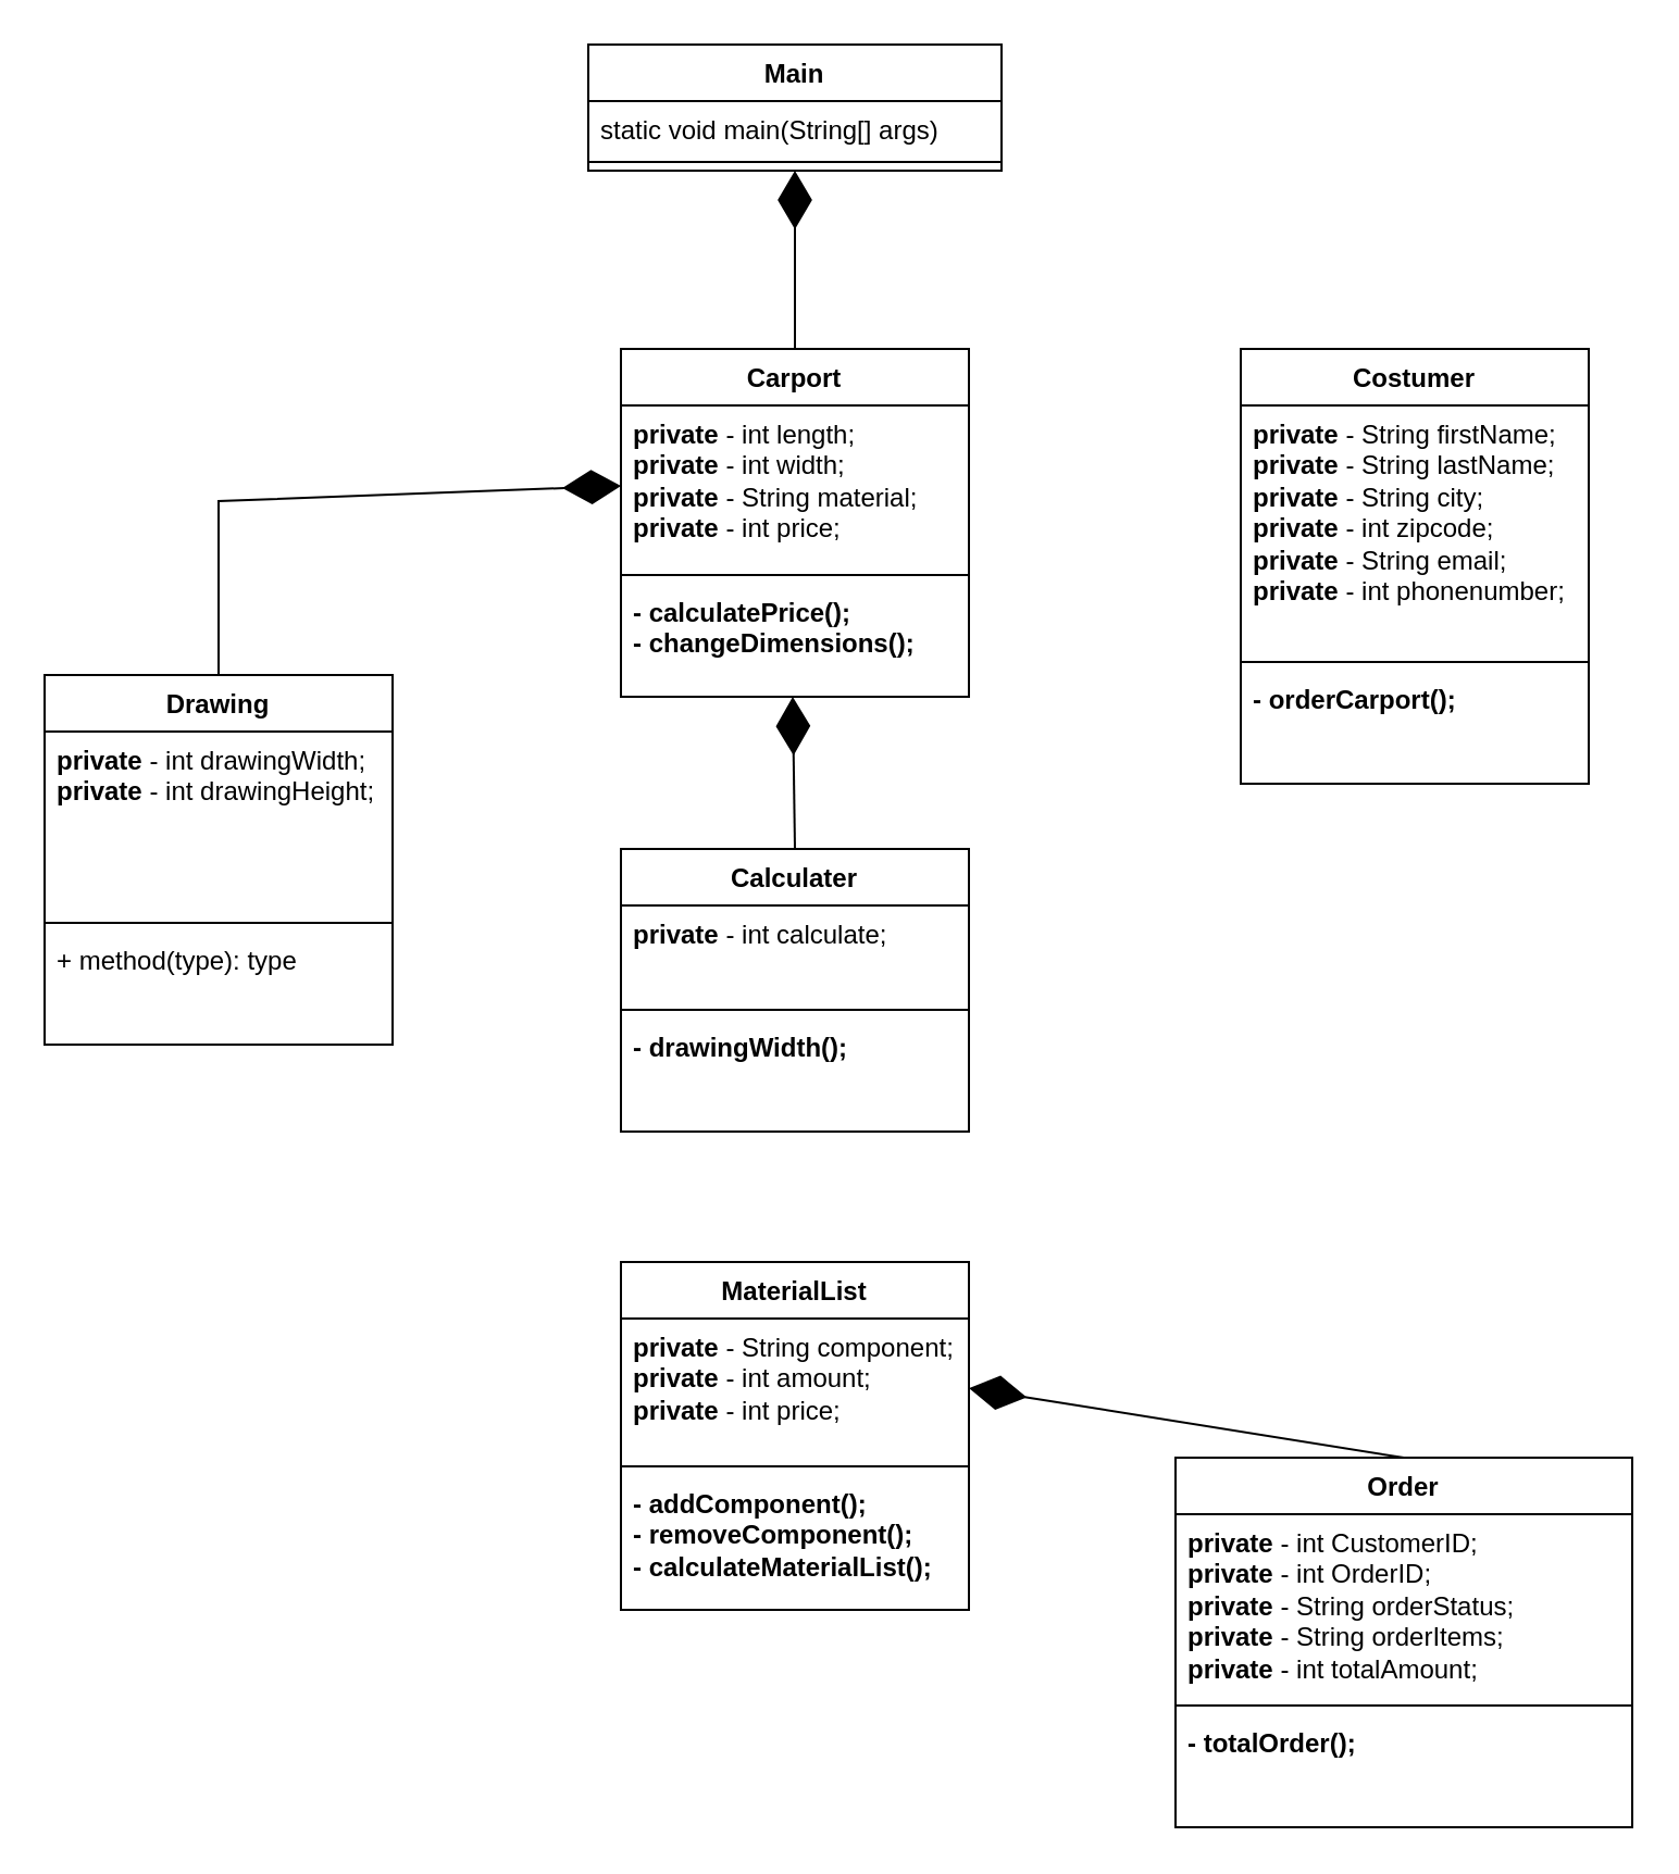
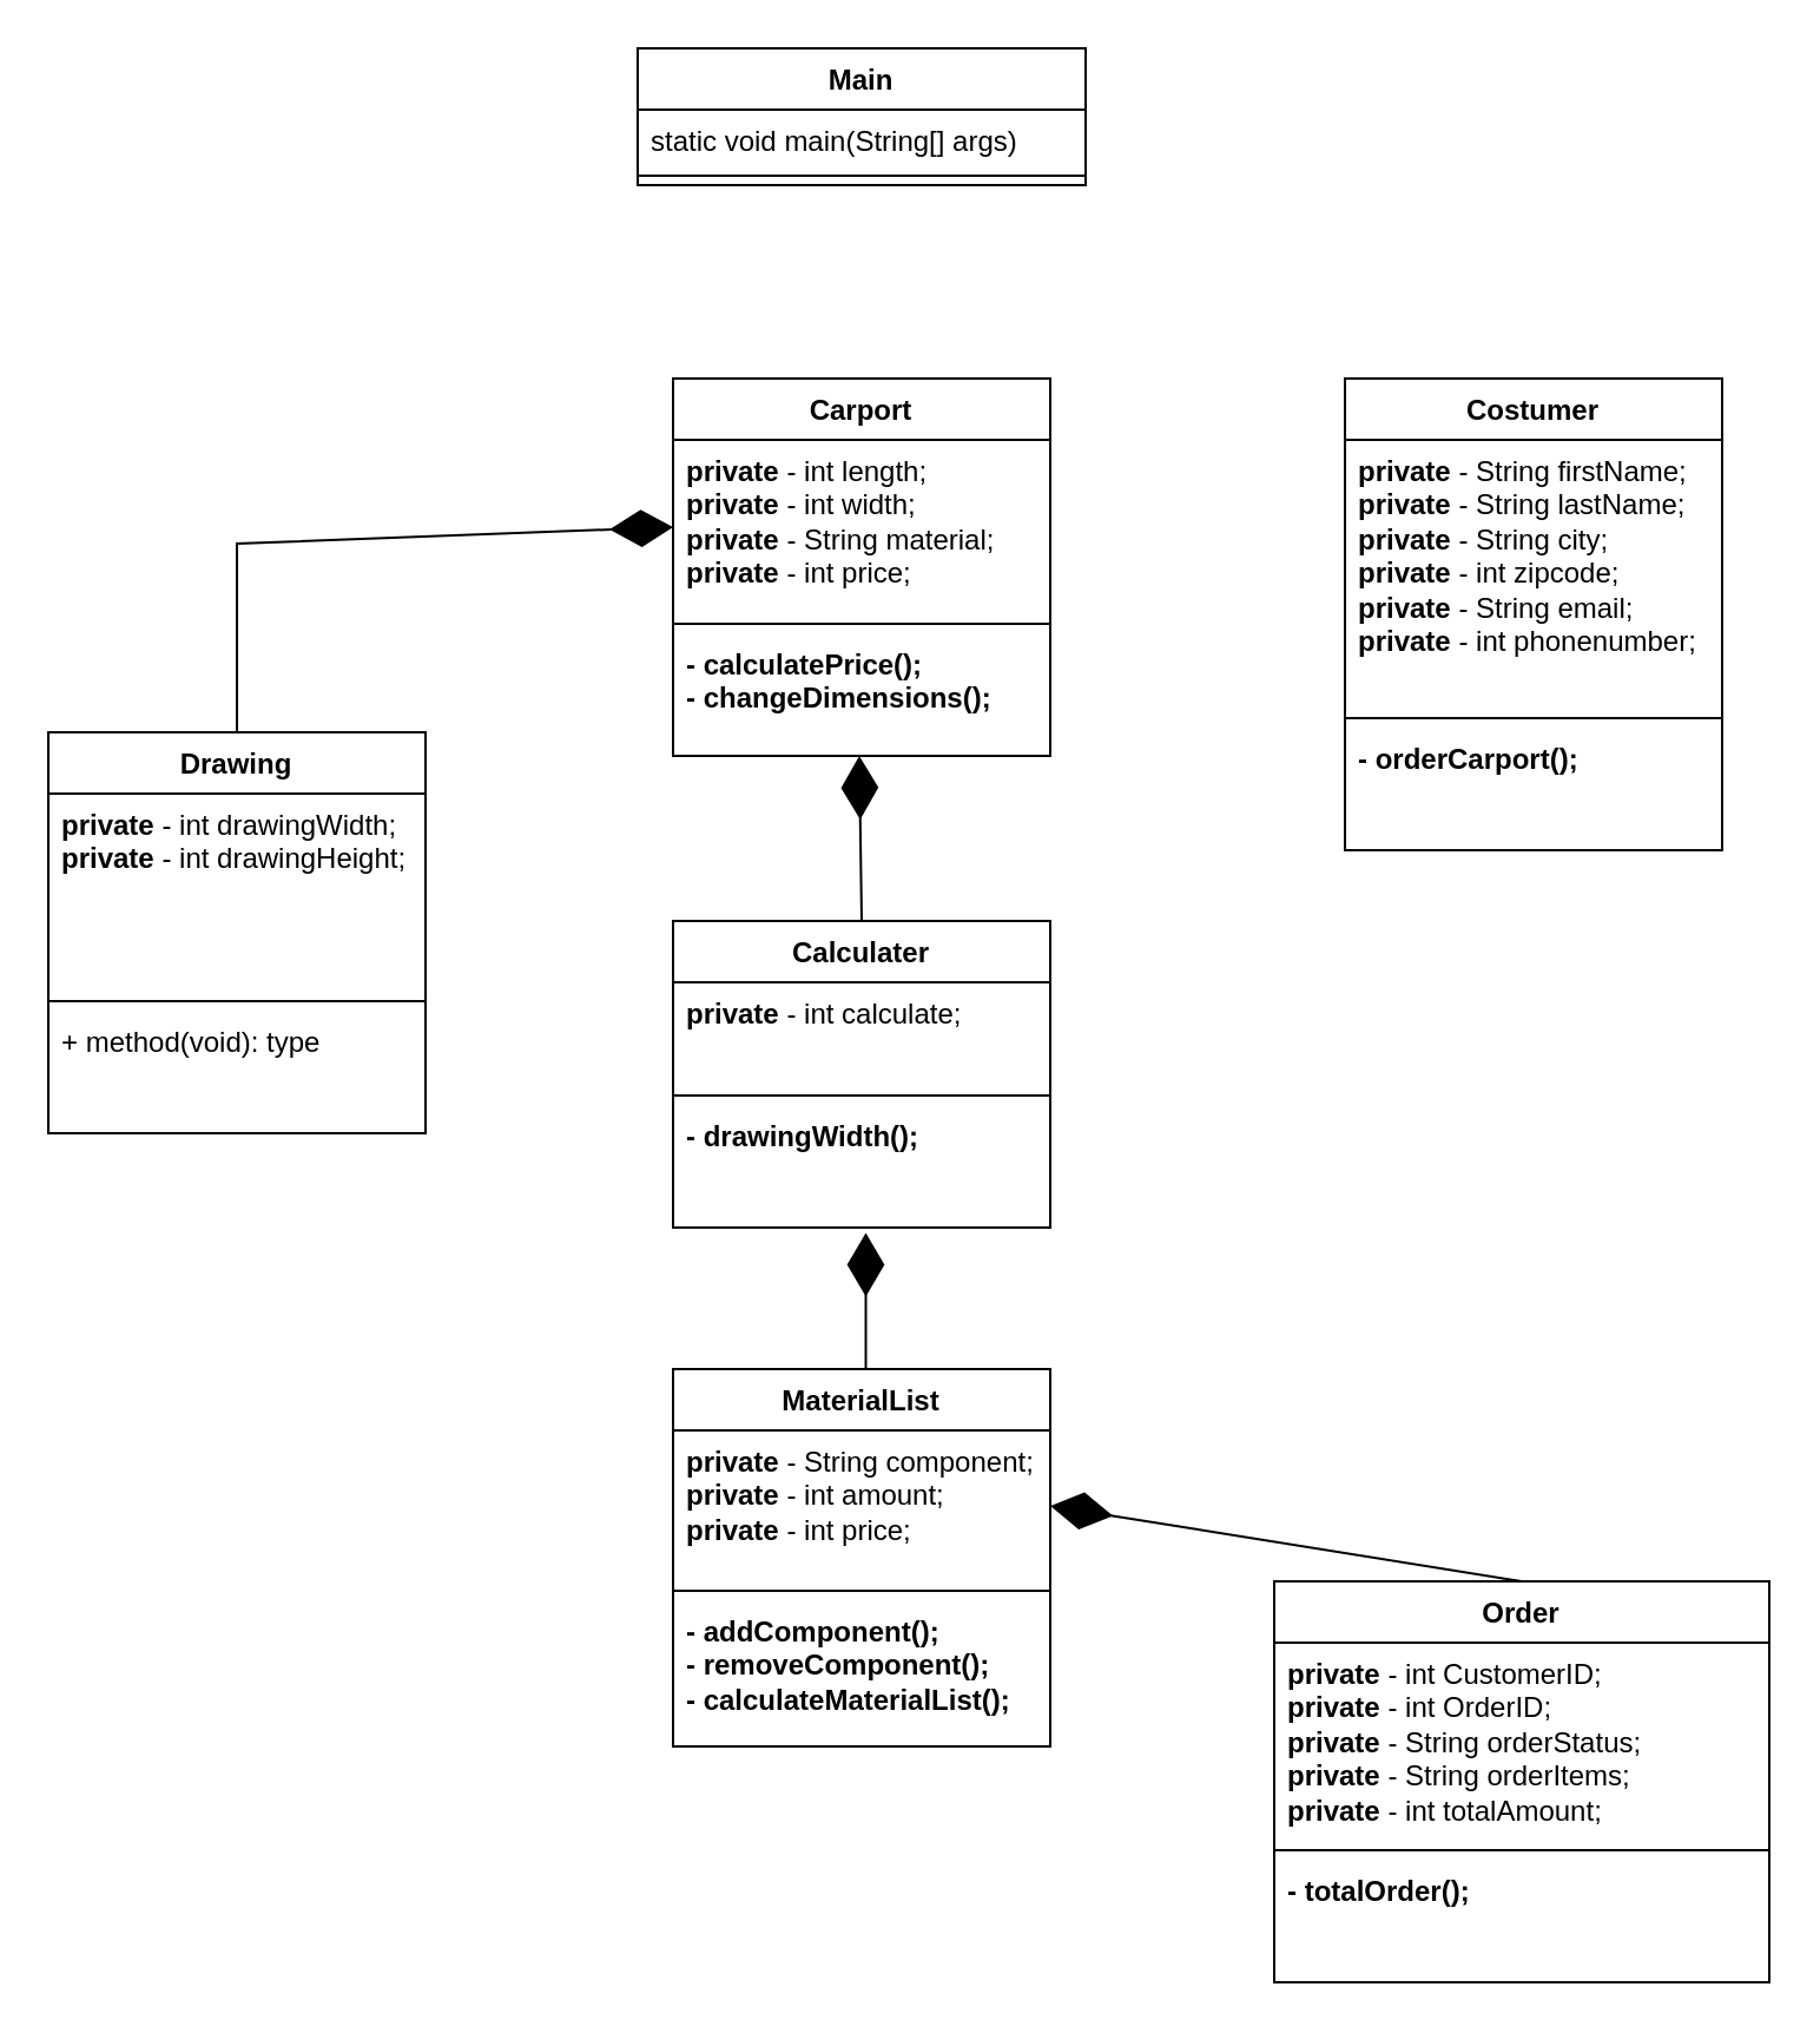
  <mxCell id="0" />
  <mxCell id="1" parent="0" />
  <mxCell id="2" value="Carport" style="swimlane;fontStyle=1;align=center;verticalAlign=top;childLayout=stackLayout;horizontal=1;startSize=26;horizontalStack=0;resizeParent=1;resizeParentMax=0;resizeLast=0;collapsible=1;marginBottom=0;whiteSpace=wrap;html=1;" vertex="1" parent="1"><mxGeometry x="285" y="160" width="160" height="160" as="geometry" /></mxCell>
  <mxCell id="3" value="&lt;div&gt;&lt;b&gt;private&lt;/b&gt; - int length;&lt;/div&gt;&lt;div&gt;&lt;div&gt;&lt;b&gt;private&lt;/b&gt; - int width;&lt;/div&gt;&lt;div&gt;&lt;div&gt;&lt;b&gt;private&lt;/b&gt; - String material;&lt;br&gt;&lt;/div&gt;&lt;div&gt;&lt;div&gt;&lt;b&gt;private&lt;/b&gt; - int price;&lt;/div&gt;&lt;div&gt;&lt;br&gt;&lt;/div&gt;&lt;/div&gt;&lt;/div&gt;&lt;/div&gt;&lt;div&gt;&lt;br&gt;&lt;/div&gt;" style="text;strokeColor=none;fillColor=none;align=left;verticalAlign=top;spacingLeft=4;spacingRight=4;overflow=hidden;rotatable=0;points=[[0,0.5],[1,0.5]];portConstraint=eastwest;whiteSpace=wrap;html=1;" vertex="1" parent="2"><mxGeometry y="26" width="160" height="74" as="geometry" /></mxCell>
  <mxCell id="4" value="" style="line;strokeWidth=1;fillColor=none;align=left;verticalAlign=middle;spacingTop=-1;spacingLeft=3;spacingRight=3;rotatable=0;labelPosition=right;points=[];portConstraint=eastwest;strokeColor=inherit;" vertex="1" parent="2"><mxGeometry y="100" width="160" height="8" as="geometry" /></mxCell>
  <mxCell id="5" value="&lt;div&gt;&lt;b&gt;- calculatePrice();&lt;/b&gt;&lt;/div&gt;&lt;div&gt;&lt;b&gt;- changeDimensions();&lt;br&gt;&lt;/b&gt;&lt;/div&gt;" style="text;strokeColor=none;fillColor=none;align=left;verticalAlign=top;spacingLeft=4;spacingRight=4;overflow=hidden;rotatable=0;points=[[0,0.5],[1,0.5]];portConstraint=eastwest;whiteSpace=wrap;html=1;" vertex="1" parent="2"><mxGeometry y="108" width="160" height="52" as="geometry" /></mxCell>
  <mxCell id="6" value="Costumer" style="swimlane;fontStyle=1;align=center;verticalAlign=top;childLayout=stackLayout;horizontal=1;startSize=26;horizontalStack=0;resizeParent=1;resizeParentMax=0;resizeLast=0;collapsible=1;marginBottom=0;whiteSpace=wrap;html=1;" vertex="1" parent="1"><mxGeometry x="570" y="160" width="160" height="200" as="geometry" /></mxCell>
  <mxCell id="7" value="&lt;div&gt;&lt;b&gt;private&lt;/b&gt; - String firstName;&lt;/div&gt;&lt;div&gt;&lt;div&gt;&lt;b&gt;private&lt;/b&gt; - String lastName;&lt;/div&gt;&lt;div&gt;&lt;div&gt;&lt;b&gt;private&lt;/b&gt; - String city;&lt;/div&gt;&lt;div&gt;&lt;b&gt;private&lt;/b&gt; - int zipcode;&lt;/div&gt;&lt;div&gt;&lt;div&gt;&lt;b&gt;private&lt;/b&gt; - String email;&lt;/div&gt;&lt;div&gt;&lt;b&gt;private&lt;/b&gt; - int phonenumber;&lt;br&gt;&lt;/div&gt;&lt;div&gt;&lt;br&gt;&lt;/div&gt;&lt;/div&gt;&lt;/div&gt;&lt;/div&gt;&lt;div&gt;&lt;br&gt;&lt;/div&gt;" style="text;strokeColor=none;fillColor=none;align=left;verticalAlign=top;spacingLeft=4;spacingRight=4;overflow=hidden;rotatable=0;points=[[0,0.5],[1,0.5]];portConstraint=eastwest;whiteSpace=wrap;html=1;" vertex="1" parent="6"><mxGeometry y="26" width="160" height="114" as="geometry" /></mxCell>
  <mxCell id="8" value="" style="line;strokeWidth=1;fillColor=none;align=left;verticalAlign=middle;spacingTop=-1;spacingLeft=3;spacingRight=3;rotatable=0;labelPosition=right;points=[];portConstraint=eastwest;strokeColor=inherit;" vertex="1" parent="6"><mxGeometry y="140" width="160" height="8" as="geometry" /></mxCell>
  <mxCell id="9" value="&lt;b&gt;- orderCarport();&lt;/b&gt;" style="text;strokeColor=none;fillColor=none;align=left;verticalAlign=top;spacingLeft=4;spacingRight=4;overflow=hidden;rotatable=0;points=[[0,0.5],[1,0.5]];portConstraint=eastwest;whiteSpace=wrap;html=1;" vertex="1" parent="6"><mxGeometry y="148" width="160" height="52" as="geometry" /></mxCell>
  <mxCell id="10" value="MaterialList" style="swimlane;fontStyle=1;align=center;verticalAlign=top;childLayout=stackLayout;horizontal=1;startSize=26;horizontalStack=0;resizeParent=1;resizeParentMax=0;resizeLast=0;collapsible=1;marginBottom=0;whiteSpace=wrap;html=1;" vertex="1" parent="1"><mxGeometry x="285" y="580" width="160" height="160" as="geometry" /></mxCell>
  <mxCell id="11" value="&lt;div&gt;&lt;b&gt;private&lt;/b&gt; - String component;&lt;/div&gt;&lt;div&gt;&lt;div&gt;&lt;b&gt;private&lt;/b&gt; - int amount;&lt;/div&gt;&lt;div&gt;&lt;div&gt;&lt;b&gt;private&lt;/b&gt; - int price;&lt;div&gt;&lt;br&gt;&lt;/div&gt;&lt;/div&gt;&lt;/div&gt;&lt;/div&gt;&lt;div&gt;&lt;br&gt;&lt;/div&gt;" style="text;strokeColor=none;fillColor=none;align=left;verticalAlign=top;spacingLeft=4;spacingRight=4;overflow=hidden;rotatable=0;points=[[0,0.5],[1,0.5]];portConstraint=eastwest;whiteSpace=wrap;html=1;" vertex="1" parent="10"><mxGeometry y="26" width="160" height="64" as="geometry" /></mxCell>
  <mxCell id="12" value="" style="line;strokeWidth=1;fillColor=none;align=left;verticalAlign=middle;spacingTop=-1;spacingLeft=3;spacingRight=3;rotatable=0;labelPosition=right;points=[];portConstraint=eastwest;strokeColor=inherit;" vertex="1" parent="10"><mxGeometry y="90" width="160" height="8" as="geometry" /></mxCell>
  <mxCell id="13" value="&lt;div&gt;&lt;b&gt;- addComponent();&lt;/b&gt;&lt;/div&gt;&lt;div&gt;&lt;b&gt;- removeComponent();&lt;/b&gt;&lt;/div&gt;&lt;div&gt;&lt;b&gt;- calculateMaterialList();&lt;br&gt;&lt;/b&gt;&lt;/div&gt;&lt;div&gt;&lt;b&gt;&lt;br&gt;&lt;br&gt;&lt;/b&gt;&lt;/div&gt;" style="text;strokeColor=none;fillColor=none;align=left;verticalAlign=top;spacingLeft=4;spacingRight=4;overflow=hidden;rotatable=0;points=[[0,0.5],[1,0.5]];portConstraint=eastwest;whiteSpace=wrap;html=1;" vertex="1" parent="10"><mxGeometry y="98" width="160" height="62" as="geometry" /></mxCell>
  <mxCell id="14" value="Calculater" style="swimlane;fontStyle=1;align=center;verticalAlign=top;childLayout=stackLayout;horizontal=1;startSize=26;horizontalStack=0;resizeParent=1;resizeParentMax=0;resizeLast=0;collapsible=1;marginBottom=0;whiteSpace=wrap;html=1;" vertex="1" parent="1"><mxGeometry x="285" y="390" width="160" height="130" as="geometry" /></mxCell>
  <mxCell id="15" value="&lt;div&gt;&lt;div&gt;&lt;b&gt;private&lt;/b&gt; - int calculate;&lt;/div&gt;&lt;/div&gt;&lt;div&gt;&lt;br&gt;&lt;/div&gt;" style="text;strokeColor=none;fillColor=none;align=left;verticalAlign=top;spacingLeft=4;spacingRight=4;overflow=hidden;rotatable=0;points=[[0,0.5],[1,0.5]];portConstraint=eastwest;whiteSpace=wrap;html=1;" vertex="1" parent="14"><mxGeometry y="26" width="160" height="44" as="geometry" /></mxCell>
  <mxCell id="16" value="" style="line;strokeWidth=1;fillColor=none;align=left;verticalAlign=middle;spacingTop=-1;spacingLeft=3;spacingRight=3;rotatable=0;labelPosition=right;points=[];portConstraint=eastwest;strokeColor=inherit;" vertex="1" parent="14"><mxGeometry y="70" width="160" height="8" as="geometry" /></mxCell>
  <mxCell id="17" value="&lt;b&gt;- drawingWidth();&lt;br&gt;&lt;/b&gt;" style="text;strokeColor=none;fillColor=none;align=left;verticalAlign=top;spacingLeft=4;spacingRight=4;overflow=hidden;rotatable=0;points=[[0,0.5],[1,0.5]];portConstraint=eastwest;whiteSpace=wrap;html=1;" vertex="1" parent="14"><mxGeometry y="78" width="160" height="52" as="geometry" /></mxCell>
  <mxCell id="18" value="Order" style="swimlane;fontStyle=1;align=center;verticalAlign=top;childLayout=stackLayout;horizontal=1;startSize=26;horizontalStack=0;resizeParent=1;resizeParentMax=0;resizeLast=0;collapsible=1;marginBottom=0;whiteSpace=wrap;html=1;" vertex="1" parent="1"><mxGeometry x="540" y="670" width="210" height="170" as="geometry" /></mxCell>
  <mxCell id="19" value="&lt;div&gt;&lt;div&gt;&lt;b&gt;private&lt;/b&gt; - int CustomerID;&lt;/div&gt;&lt;/div&gt;&lt;div&gt;&lt;div&gt;&lt;b&gt;private&lt;/b&gt; - int OrderID;&lt;/div&gt;&lt;div&gt;&lt;b&gt;private&lt;/b&gt; - String orderStatus;&lt;/div&gt;&lt;div&gt;&lt;b&gt;private&lt;/b&gt; - String orderItems;&lt;/div&gt;&lt;div&gt;&lt;b&gt;private&lt;/b&gt; - int totalAmount;&lt;/div&gt;&lt;/div&gt;" style="text;strokeColor=none;fillColor=none;align=left;verticalAlign=top;spacingLeft=4;spacingRight=4;overflow=hidden;rotatable=0;points=[[0,0.5],[1,0.5]];portConstraint=eastwest;whiteSpace=wrap;html=1;" vertex="1" parent="18"><mxGeometry y="26" width="210" height="84" as="geometry" /></mxCell>
  <mxCell id="20" value="" style="line;strokeWidth=1;fillColor=none;align=left;verticalAlign=middle;spacingTop=-1;spacingLeft=3;spacingRight=3;rotatable=0;labelPosition=right;points=[];portConstraint=eastwest;strokeColor=inherit;" vertex="1" parent="18"><mxGeometry y="110" width="210" height="8" as="geometry" /></mxCell>
  <mxCell id="21" value="&lt;div&gt;&lt;b&gt;- totalOrder();&lt;/b&gt;&lt;/div&gt;" style="text;strokeColor=none;fillColor=none;align=left;verticalAlign=top;spacingLeft=4;spacingRight=4;overflow=hidden;rotatable=0;points=[[0,0.5],[1,0.5]];portConstraint=eastwest;whiteSpace=wrap;html=1;" vertex="1" parent="18"><mxGeometry y="118" width="210" height="52" as="geometry" /></mxCell>
  <mxCell id="22" value="Drawing" style="swimlane;fontStyle=1;align=center;verticalAlign=top;childLayout=stackLayout;horizontal=1;startSize=26;horizontalStack=0;resizeParent=1;resizeParentMax=0;resizeLast=0;collapsible=1;marginBottom=0;whiteSpace=wrap;html=1;" vertex="1" parent="1"><mxGeometry x="20" y="310" width="160" height="170" as="geometry" /></mxCell>
  <mxCell id="23" value="&lt;div&gt;&lt;div&gt;&lt;b&gt;private&lt;/b&gt; - int drawingWidth;&lt;/div&gt;&lt;/div&gt;&lt;div&gt;&lt;div&gt;&lt;b&gt;private&lt;/b&gt; - int drawingHeight;&lt;br&gt;&lt;br&gt;&lt;/div&gt;&lt;/div&gt;" style="text;strokeColor=none;fillColor=none;align=left;verticalAlign=top;spacingLeft=4;spacingRight=4;overflow=hidden;rotatable=0;points=[[0,0.5],[1,0.5]];portConstraint=eastwest;whiteSpace=wrap;html=1;" vertex="1" parent="22"><mxGeometry y="26" width="160" height="84" as="geometry" /></mxCell>
  <mxCell id="24" value="" style="line;strokeWidth=1;fillColor=none;align=left;verticalAlign=middle;spacingTop=-1;spacingLeft=3;spacingRight=3;rotatable=0;labelPosition=right;points=[];portConstraint=eastwest;strokeColor=inherit;" vertex="1" parent="22"><mxGeometry y="110" width="160" height="8" as="geometry" /></mxCell>
- <mxCell id="25" value="+ method(type): type" style="text;strokeColor=none;fillColor=none;align=left;verticalAlign=top;spacingLeft=4;spacingRight=4;overflow=hidden;rotatable=0;points=[[0,0.5],[1,0.5]];portConstraint=eastwest;whiteSpace=wrap;html=1;" vertex="1" parent="22"><mxGeometry y="118" width="160" height="52" as="geometry" /></mxCell>
+ <mxCell id="25" value="+ method(void): type" style="text;strokeColor=none;fillColor=none;align=left;verticalAlign=top;spacingLeft=4;spacingRight=4;overflow=hidden;rotatable=0;points=[[0,0.5],[1,0.5]];portConstraint=eastwest;whiteSpace=wrap;html=1;" vertex="1" parent="22"><mxGeometry y="118" width="160" height="52" as="geometry" /></mxCell>
  <mxCell id="26" value="Main" style="swimlane;fontStyle=1;align=center;verticalAlign=top;childLayout=stackLayout;horizontal=1;startSize=26;horizontalStack=0;resizeParent=1;resizeParentMax=0;resizeLast=0;collapsible=1;marginBottom=0;whiteSpace=wrap;html=1;" vertex="1" parent="1"><mxGeometry x="270" y="20" width="190" height="58" as="geometry" /></mxCell>
  <mxCell id="27" value="static void main(String[] args)" style="text;strokeColor=none;fillColor=none;align=left;verticalAlign=top;spacingLeft=4;spacingRight=4;overflow=hidden;rotatable=0;points=[[0,0.5],[1,0.5]];portConstraint=eastwest;whiteSpace=wrap;html=1;" vertex="1" parent="26"><mxGeometry y="26" width="190" height="24" as="geometry" /></mxCell>
  <mxCell id="28" value="" style="line;strokeWidth=1;fillColor=none;align=left;verticalAlign=middle;spacingTop=-1;spacingLeft=3;spacingRight=3;rotatable=0;labelPosition=right;points=[];portConstraint=eastwest;strokeColor=inherit;" vertex="1" parent="26"><mxGeometry y="50" width="190" height="8" as="geometry" /></mxCell>
- <mxCell id="29" value="" style="endArrow=diamondThin;endFill=1;endSize=24;html=1;rounded=0;entryX=0.5;entryY=1;entryDx=0;entryDy=0;exitX=0.5;exitY=0;exitDx=0;exitDy=0;" edge="1" parent="1" source="2" target="26"><mxGeometry width="160" relative="1" as="geometry"><mxPoint x="200" y="120" as="sourcePoint" /><mxPoint x="360" y="120" as="targetPoint" /></mxGeometry></mxCell>
  <mxCell id="30" value="" style="endArrow=diamondThin;endFill=1;endSize=24;html=1;rounded=0;exitX=0.5;exitY=0;exitDx=0;exitDy=0;entryX=0;entryY=0.5;entryDx=0;entryDy=0;" edge="1" parent="1" source="22" target="3"><mxGeometry width="160" relative="1" as="geometry"><mxPoint x="355" y="430" as="sourcePoint" /><mxPoint x="230" y="230" as="targetPoint" /><Array as="points"><mxPoint x="100" y="230" /></Array></mxGeometry></mxCell>
+ <mxCell id="31" value="" style="endArrow=diamondThin;endFill=1;endSize=24;html=1;rounded=0;exitX=0.511;exitY=0;exitDx=0;exitDy=0;entryX=0.511;entryY=1.043;entryDx=0;entryDy=0;entryPerimeter=0;exitPerimeter=0;" edge="1" parent="1" source="10" target="17"><mxGeometry width="160" relative="1" as="geometry"><mxPoint x="139.5" y="647" as="sourcePoint" /><mxPoint x="140" y="565" as="targetPoint" /></mxGeometry></mxCell>
  <mxCell id="32" value="" style="endArrow=diamondThin;endFill=1;endSize=24;html=1;rounded=0;exitX=0.5;exitY=0;exitDx=0;exitDy=0;entryX=1;entryY=0.5;entryDx=0;entryDy=0;" edge="1" parent="1" source="18" target="11"><mxGeometry width="160" relative="1" as="geometry"><mxPoint x="660" y="697" as="sourcePoint" /><mxPoint x="655.04" y="651.008" as="targetPoint" /></mxGeometry></mxCell>
  <mxCell id="33" value="" style="endArrow=diamondThin;endFill=1;endSize=24;html=1;rounded=0;exitX=0.5;exitY=0;exitDx=0;exitDy=0;" edge="1" parent="1" source="14"><mxGeometry width="160" relative="1" as="geometry"><mxPoint x="364.41" y="378" as="sourcePoint" /><mxPoint x="364" y="320" as="targetPoint" /></mxGeometry></mxCell>
